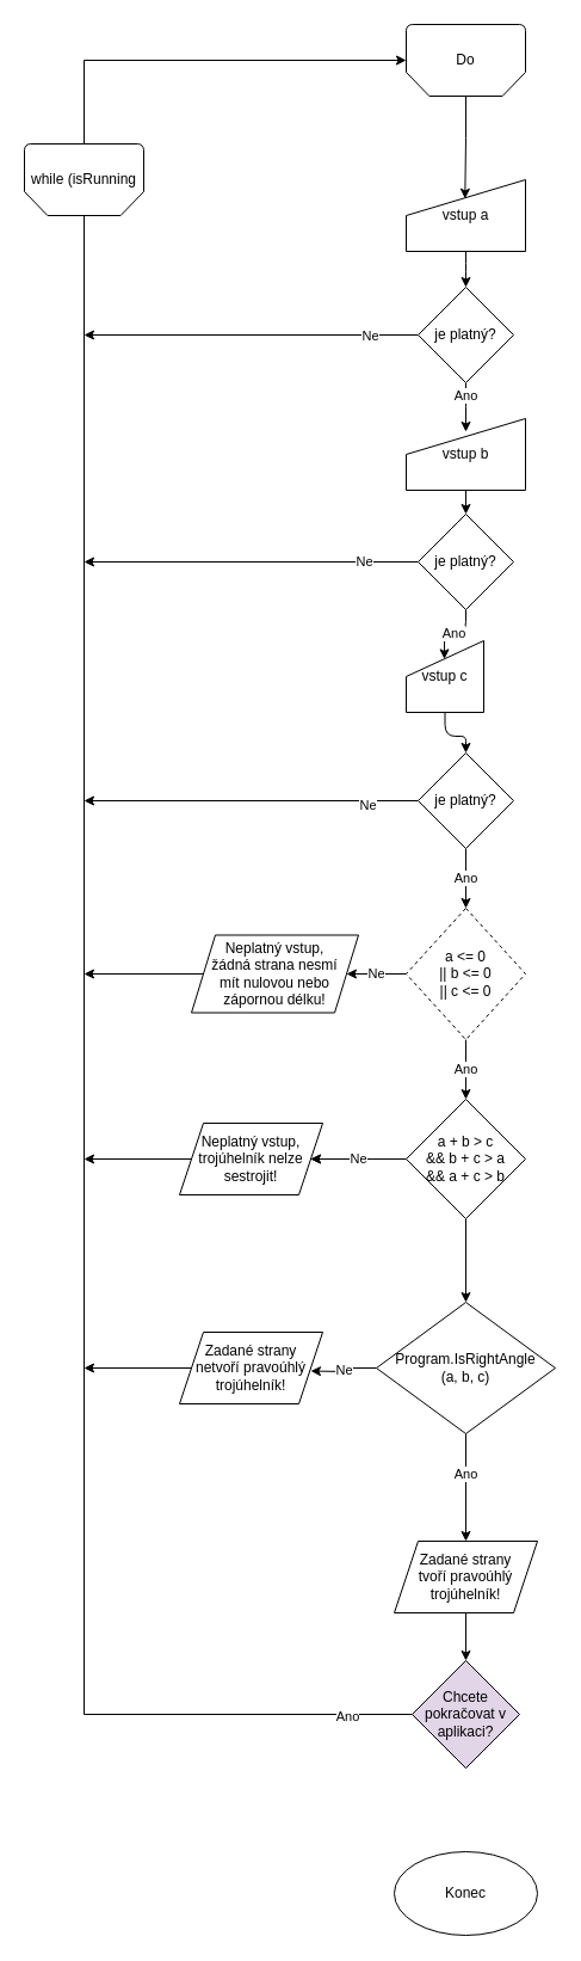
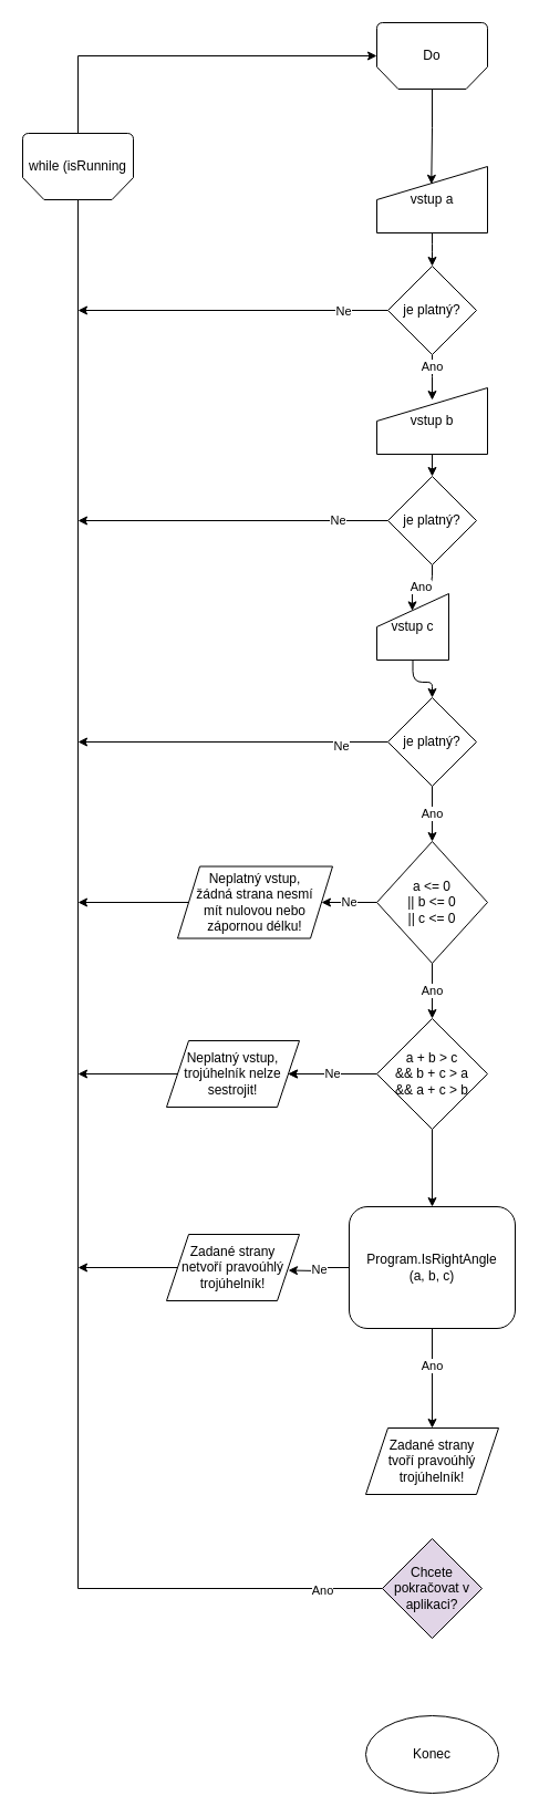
  <mxCell id="0" />
  <mxCell id="1" parent="0" />
  <mxCell id="2" value="Ano" style="edgeStyle=orthogonalEdgeStyle;orthogonalLoop=1;jettySize=auto;html=1;entryX=0.5;entryY=0.184;entryDx=0;entryDy=0;entryPerimeter=0;" edge="1" parent="1" source="5" target="9"><mxGeometry relative="1" as="geometry" /></mxCell>
  <mxCell id="3" style="edgeStyle=orthogonalEdgeStyle;rounded=0;orthogonalLoop=1;jettySize=auto;html=1;" edge="1" parent="1" source="5"><mxGeometry relative="1" as="geometry"><mxPoint x="70" y="280" as="targetPoint" /></mxGeometry></mxCell>
  <mxCell id="4" value="Ne" style="edgeLabel;html=1;align=center;verticalAlign=middle;resizable=0;points=[];" vertex="1" connectable="0" parent="3"><mxGeometry x="-0.701" relative="1" as="geometry"><mxPoint x="1" as="offset" /></mxGeometry></mxCell>
  <mxCell id="5" value="je platný?" style="rhombus;whiteSpace=wrap;html=1;" vertex="1" parent="1"><mxGeometry x="350" y="240" width="80" height="80" as="geometry" /></mxCell>
  <mxCell id="6" style="edgeStyle=orthogonalEdgeStyle;orthogonalLoop=1;jettySize=auto;html=1;entryX=0.5;entryY=0;entryDx=0;entryDy=0;" edge="1" parent="1" source="7" target="5"><mxGeometry relative="1" as="geometry" /></mxCell>
  <mxCell id="7" value="vstup a" style="shape=manualInput;whiteSpace=wrap;html=1;" vertex="1" parent="1"><mxGeometry x="340" y="150" width="100" height="60" as="geometry" /></mxCell>
  <mxCell id="8" style="edgeStyle=orthogonalEdgeStyle;orthogonalLoop=1;jettySize=auto;html=1;" edge="1" parent="1" source="9"><mxGeometry relative="1" as="geometry"><mxPoint x="390" y="430" as="targetPoint" /></mxGeometry></mxCell>
  <mxCell id="9" value="vstup b" style="shape=manualInput;whiteSpace=wrap;html=1;" vertex="1" parent="1"><mxGeometry x="340" y="350" width="100" height="60" as="geometry" /></mxCell>
  <mxCell id="10" value="Ano" style="edgeStyle=orthogonalEdgeStyle;orthogonalLoop=1;jettySize=auto;html=1;entryX=0.493;entryY=0.257;entryDx=0;entryDy=0;entryPerimeter=0;" edge="1" parent="1" source="13" target="15"><mxGeometry relative="1" as="geometry" /></mxCell>
  <mxCell id="11" style="edgeStyle=orthogonalEdgeStyle;rounded=0;orthogonalLoop=1;jettySize=auto;html=1;" edge="1" parent="1" source="13"><mxGeometry relative="1" as="geometry"><mxPoint x="70" y="470" as="targetPoint" /></mxGeometry></mxCell>
  <mxCell id="12" value="Ne" style="edgeLabel;html=1;align=center;verticalAlign=middle;resizable=0;points=[];" vertex="1" connectable="0" parent="11"><mxGeometry x="-0.668" y="-1" relative="1" as="geometry"><mxPoint x="1" as="offset" /></mxGeometry></mxCell>
  <mxCell id="13" value="je platný?" style="rhombus;whiteSpace=wrap;html=1;" vertex="1" parent="1"><mxGeometry x="350" y="430" width="80" height="80" as="geometry" /></mxCell>
  <mxCell id="14" style="edgeStyle=orthogonalEdgeStyle;orthogonalLoop=1;jettySize=auto;html=1;" edge="1" parent="1" source="15" target="19"><mxGeometry relative="1" as="geometry" /></mxCell>
  <mxCell id="15" value="vstup c" style="shape=manualInput;whiteSpace=wrap;html=1;" vertex="1" parent="1"><mxGeometry x="340" y="536" width="65" height="60" as="geometry" /></mxCell>
  <mxCell id="16" value="Ano" style="edgeStyle=orthogonalEdgeStyle;orthogonalLoop=1;jettySize=auto;html=1;entryX=0.5;entryY=0;entryDx=0;entryDy=0;" edge="1" parent="1" source="19" target="32"><mxGeometry relative="1" as="geometry" /></mxCell>
  <mxCell id="17" style="edgeStyle=orthogonalEdgeStyle;rounded=0;orthogonalLoop=1;jettySize=auto;html=1;" edge="1" parent="1" source="19"><mxGeometry relative="1" as="geometry"><mxPoint x="70" y="670" as="targetPoint" /></mxGeometry></mxCell>
  <mxCell id="18" value="Ne" style="edgeLabel;html=1;align=center;verticalAlign=middle;resizable=0;points=[];" vertex="1" connectable="0" parent="17"><mxGeometry x="-0.684" y="3" relative="1" as="geometry"><mxPoint x="1" as="offset" /></mxGeometry></mxCell>
  <mxCell id="19" value="je platný?" style="rhombus;whiteSpace=wrap;html=1;" vertex="1" parent="1"><mxGeometry x="350" y="630" width="80" height="80" as="geometry" /></mxCell>
  <mxCell id="20" style="edgeStyle=orthogonalEdgeStyle;rounded=0;orthogonalLoop=1;jettySize=auto;html=1;entryX=0.5;entryY=0;entryDx=0;entryDy=0;" edge="1" parent="1" source="23" target="36"><mxGeometry relative="1" as="geometry" /></mxCell>
  <mxCell id="21" value="Ano" style="edgeLabel;html=1;align=center;verticalAlign=middle;resizable=0;points=[];" vertex="1" connectable="0" parent="20"><mxGeometry x="-0.256" y="-1" relative="1" as="geometry"><mxPoint as="offset" /></mxGeometry></mxCell>
  <mxCell id="22" value="Ne" style="edgeStyle=orthogonalEdgeStyle;rounded=0;orthogonalLoop=1;jettySize=auto;html=1;entryX=1;entryY=0.5;entryDx=0;entryDy=0;" edge="1" parent="1" source="23"><mxGeometry relative="1" as="geometry"><mxPoint x="260" y="1147.5" as="targetPoint" /></mxGeometry></mxCell>
- <mxCell id="23" value="Program.IsRightAngle&lt;br&gt;(a, b, c)" style="rhombus;whiteSpace=wrap;html=1;" vertex="1" parent="1"><mxGeometry x="315" y="1090" width="150" height="110" as="geometry" /></mxCell>
+ <mxCell id="23" value="Program.IsRightAngle&lt;br&gt;(a, b, c)" style="whiteSpace=wrap;html=1;rounded=1;" vertex="1" parent="1"><mxGeometry x="315" y="1090" width="150" height="110" as="geometry" /></mxCell>
  <mxCell id="24" style="edgeStyle=orthogonalEdgeStyle;orthogonalLoop=1;jettySize=auto;html=1;" edge="1" parent="1" source="27" target="29"><mxGeometry relative="1" as="geometry" /></mxCell>
  <mxCell id="25" value="Ne" style="edgeStyle=orthogonalEdgeStyle;rounded=0;orthogonalLoop=1;jettySize=auto;html=1;" edge="1" parent="1" source="27" target="29"><mxGeometry relative="1" as="geometry" /></mxCell>
  <mxCell id="26" style="edgeStyle=orthogonalEdgeStyle;rounded=0;orthogonalLoop=1;jettySize=auto;html=1;exitX=0.5;exitY=1;exitDx=0;exitDy=0;entryX=0.5;entryY=0;entryDx=0;entryDy=0;" edge="1" parent="1" source="27" target="23"><mxGeometry relative="1" as="geometry" /></mxCell>
  <mxCell id="27" value="a + b &amp;gt; c &lt;br&gt;&amp;amp;&amp;amp; b + c &amp;gt; a &lt;br&gt;&amp;amp;&amp;amp; a + c &amp;gt; b" style="rhombus;whiteSpace=wrap;html=1;" vertex="1" parent="1"><mxGeometry x="340" y="920" width="100" height="100" as="geometry" /></mxCell>
  <mxCell id="28" style="edgeStyle=orthogonalEdgeStyle;rounded=0;orthogonalLoop=1;jettySize=auto;html=1;" edge="1" parent="1" source="29"><mxGeometry relative="1" as="geometry"><mxPoint x="70" y="970" as="targetPoint" /></mxGeometry></mxCell>
  <mxCell id="29" value="Neplatný vstup, trojúhelník nelze sestrojit!" style="shape=parallelogram;perimeter=parallelogramPerimeter;whiteSpace=wrap;html=1;fixedSize=1;" vertex="1" parent="1"><mxGeometry x="150" y="940" width="120" height="60" as="geometry" /></mxCell>
  <mxCell id="30" value="Ano" style="edgeStyle=orthogonalEdgeStyle;orthogonalLoop=1;jettySize=auto;html=1;entryX=0.5;entryY=0;entryDx=0;entryDy=0;" edge="1" parent="1" source="32" target="27"><mxGeometry relative="1" as="geometry" /></mxCell>
  <mxCell id="31" value="Ne" style="edgeStyle=orthogonalEdgeStyle;rounded=0;orthogonalLoop=1;jettySize=auto;html=1;entryX=1;entryY=0.5;entryDx=0;entryDy=0;" edge="1" parent="1" source="32" target="34"><mxGeometry relative="1" as="geometry" /></mxCell>
- <mxCell id="32" value="a &amp;lt;= 0 &lt;br&gt;|| b &amp;lt;= 0 &lt;br&gt;|| c &amp;lt;= 0" style="rhombus;whiteSpace=wrap;html=1;dashed=1;" vertex="1" parent="1"><mxGeometry x="340" y="760" width="100" height="110" as="geometry" /></mxCell>
+ <mxCell id="32" value="a &amp;lt;= 0 &lt;br&gt;|| b &amp;lt;= 0 &lt;br&gt;|| c &amp;lt;= 0" style="rhombus;whiteSpace=wrap;html=1;" vertex="1" parent="1"><mxGeometry x="340" y="760" width="100" height="110" as="geometry" /></mxCell>
  <mxCell id="33" style="edgeStyle=orthogonalEdgeStyle;rounded=0;orthogonalLoop=1;jettySize=auto;html=1;" edge="1" parent="1" source="34"><mxGeometry relative="1" as="geometry"><mxPoint x="70" y="815" as="targetPoint" /></mxGeometry></mxCell>
  <mxCell id="34" value="Neplatný vstup, &lt;br&gt;žádná strana nesmí &lt;br&gt;mít nulovou nebo zápornou délku!" style="shape=parallelogram;perimeter=parallelogramPerimeter;whiteSpace=wrap;html=1;fixedSize=1;" vertex="1" parent="1"><mxGeometry x="160" y="782.5" width="140" height="65" as="geometry" /></mxCell>
- <mxCell id="35" style="edgeStyle=orthogonalEdgeStyle;rounded=0;orthogonalLoop=1;jettySize=auto;html=1;entryX=0.5;entryY=0;entryDx=0;entryDy=0;" edge="1" parent="1" source="36" target="44"><mxGeometry relative="1" as="geometry" /></mxCell>
  <mxCell id="36" value="Zadané strany &lt;br&gt;tvoří pravoúhlý trojúhelník!" style="shape=parallelogram;perimeter=parallelogramPerimeter;whiteSpace=wrap;html=1;fixedSize=1;" vertex="1" parent="1"><mxGeometry x="330" y="1290" width="120" height="60" as="geometry" /></mxCell>
  <mxCell id="37" style="edgeStyle=orthogonalEdgeStyle;rounded=0;orthogonalLoop=1;jettySize=auto;html=1;" edge="1" parent="1" source="38"><mxGeometry relative="1" as="geometry"><mxPoint x="70" y="1145" as="targetPoint" /></mxGeometry></mxCell>
  <mxCell id="38" value="Zadané strany &lt;br&gt;netvoří pravoúhlý trojúhelník!" style="shape=parallelogram;perimeter=parallelogramPerimeter;whiteSpace=wrap;html=1;fixedSize=1;" vertex="1" parent="1"><mxGeometry x="150" y="1115" width="120" height="60" as="geometry" /></mxCell>
  <mxCell id="39" value="Konec" style="ellipse;whiteSpace=wrap;html=1;" vertex="1" parent="1"><mxGeometry x="330" y="1550" width="120" height="70" as="geometry" /></mxCell>
  <mxCell id="40" style="edgeStyle=orthogonalEdgeStyle;rounded=0;orthogonalLoop=1;jettySize=auto;html=1;entryX=0.493;entryY=0.264;entryDx=0;entryDy=0;entryPerimeter=0;" edge="1" parent="1" source="41" target="7"><mxGeometry relative="1" as="geometry" /></mxCell>
  <mxCell id="41" value="Do" style="strokeWidth=1;html=1;shape=mxgraph.flowchart.loop_limit;whiteSpace=wrap;direction=west;" vertex="1" parent="1"><mxGeometry x="340" y="20" width="100" height="60" as="geometry" /></mxCell>
  <mxCell id="42" style="edgeStyle=orthogonalEdgeStyle;rounded=0;orthogonalLoop=1;jettySize=auto;html=1;exitX=0;exitY=0.5;exitDx=0;exitDy=0;entryX=1;entryY=0.5;entryDx=0;entryDy=0;entryPerimeter=0;" edge="1" parent="1" source="44" target="41"><mxGeometry relative="1" as="geometry"><mxPoint x="230" y="50" as="targetPoint" /><mxPoint x="120" y="1435" as="sourcePoint" /><Array as="points"><mxPoint x="70" y="1435" /><mxPoint x="70" y="50" /></Array></mxGeometry></mxCell>
  <mxCell id="43" value="Ano" style="edgeLabel;html=1;align=center;verticalAlign=middle;resizable=0;points=[];" vertex="1" connectable="0" parent="42"><mxGeometry x="-0.943" y="1" relative="1" as="geometry"><mxPoint as="offset" /></mxGeometry></mxCell>
  <mxCell id="44" value="Chcete pokračovat v aplikaci?" style="rhombus;whiteSpace=wrap;html=1;strokeWidth=1;fillColor=#e1d5e7;" vertex="1" parent="1"><mxGeometry x="345" y="1390" width="90" height="90" as="geometry" /></mxCell>
  <mxCell id="45" value="while (isRunning" style="strokeWidth=1;html=1;shape=mxgraph.flowchart.loop_limit;whiteSpace=wrap;direction=west;" vertex="1" parent="1"><mxGeometry x="20" y="120" width="100" height="60" as="geometry" /></mxCell>
